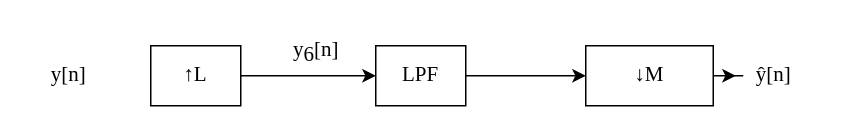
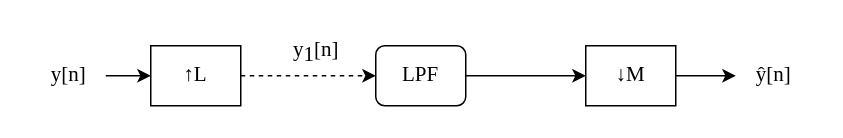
  <mxCell id="0" />
  <mxCell id="1" parent="0" />
- <mxCell id="2" value="" style="edgeStyle=orthogonalEdgeStyle;rounded=0;orthogonalLoop=1;jettySize=auto;html=1;startArrow=none;startFill=0;endArrow=classic;endFill=1;fontSize=14;fontFamily=Lucida Console;" edge="1" parent="1" source="3" target="5"><mxGeometry relative="1" as="geometry" /></mxCell>
+ <mxCell id="2" value="" style="edgeStyle=orthogonalEdgeStyle;rounded=0;orthogonalLoop=1;jettySize=auto;html=1;startArrow=none;startFill=0;endArrow=classic;endFill=1;fontSize=14;fontFamily=Lucida Console;dashed=1;" edge="1" parent="1" source="3" target="5"><mxGeometry relative="1" as="geometry" /></mxCell>
  <mxCell id="3" value="↑L" style="rounded=0;whiteSpace=wrap;html=1;fontSize=14;fontFamily=Lucida Console;" vertex="1" parent="1"><mxGeometry x="100" y="30" width="60" height="40" as="geometry" /></mxCell>
  <mxCell id="4" value="" style="edgeStyle=orthogonalEdgeStyle;rounded=0;orthogonalLoop=1;jettySize=auto;html=1;startArrow=none;startFill=0;endArrow=classic;endFill=1;fontSize=14;fontFamily=Lucida Console;" edge="1" parent="1" source="5" target="7"><mxGeometry relative="1" as="geometry" /></mxCell>
- <mxCell id="5" value="LPF" style="rounded=0;whiteSpace=wrap;html=1;fontSize=14;fontFamily=Lucida Console;" vertex="1" parent="1"><mxGeometry x="250" y="30" width="60" height="40" as="geometry" /></mxCell>
+ <mxCell id="5" value="LPF" style="whiteSpace=wrap;html=1;fontSize=14;fontFamily=Lucida Console;rounded=1;" vertex="1" parent="1"><mxGeometry x="250" y="30" width="60" height="40" as="geometry" /></mxCell>
  <mxCell id="6" value="" style="edgeStyle=orthogonalEdgeStyle;rounded=0;orthogonalLoop=1;jettySize=auto;html=1;startArrow=none;startFill=0;endArrow=classic;endFill=1;fontFamily=Lucida Console;fontSize=14;" edge="1" parent="1" source="7" target="10"><mxGeometry relative="1" as="geometry" /></mxCell>
- <mxCell id="7" value="↓M" style="rounded=0;whiteSpace=wrap;html=1;fontSize=14;fontFamily=Lucida Console;" vertex="1" parent="1"><mxGeometry x="390" y="30" width="85" height="40" as="geometry" /></mxCell>
+ <mxCell id="7" value="↓M" style="rounded=0;whiteSpace=wrap;html=1;fontSize=14;fontFamily=Lucida Console;" vertex="1" parent="1"><mxGeometry x="390" y="30" width="60" height="40" as="geometry" /></mxCell>
+ <mxCell id="8" value="" style="edgeStyle=orthogonalEdgeStyle;rounded=0;orthogonalLoop=1;jettySize=auto;html=1;startArrow=none;startFill=0;endArrow=classic;endFill=1;fontFamily=Lucida Console;fontSize=14;" edge="1" parent="1" source="9" target="3"><mxGeometry relative="1" as="geometry" /></mxCell>
  <mxCell id="9" value="y[n]" style="text;html=1;align=center;verticalAlign=middle;resizable=0;points=[];autosize=1;fontSize=14;fontFamily=Lucida Console;" vertex="1" parent="1"><mxGeometry x="20" y="40" width="50" height="20" as="geometry" /></mxCell>
  <mxCell id="10" value="ŷ[n]" style="text;html=1;align=center;verticalAlign=middle;resizable=0;points=[];autosize=1;fontSize=14;fontFamily=Lucida Console;" vertex="1" parent="1"><mxGeometry x="490" y="40" width="50" height="20" as="geometry" /></mxCell>
- <mxCell id="11" value="y&lt;sub style=&quot;font-size: 14px;&quot;&gt;6&lt;/sub&gt;[n]" style="text;html=1;align=center;verticalAlign=middle;resizable=0;points=[];autosize=1;fontSize=14;fontFamily=Lucida Console;" vertex="1" parent="1"><mxGeometry x="180" y="20" width="60" height="30" as="geometry" /></mxCell>
+ <mxCell id="11" value="y&lt;sub style=&quot;font-size: 14px;&quot;&gt;1&lt;/sub&gt;[n]" style="text;html=1;align=center;verticalAlign=middle;resizable=0;points=[];autosize=1;fontSize=14;fontFamily=Lucida Console;" vertex="1" parent="1"><mxGeometry x="180" y="20" width="60" height="30" as="geometry" /></mxCell>
